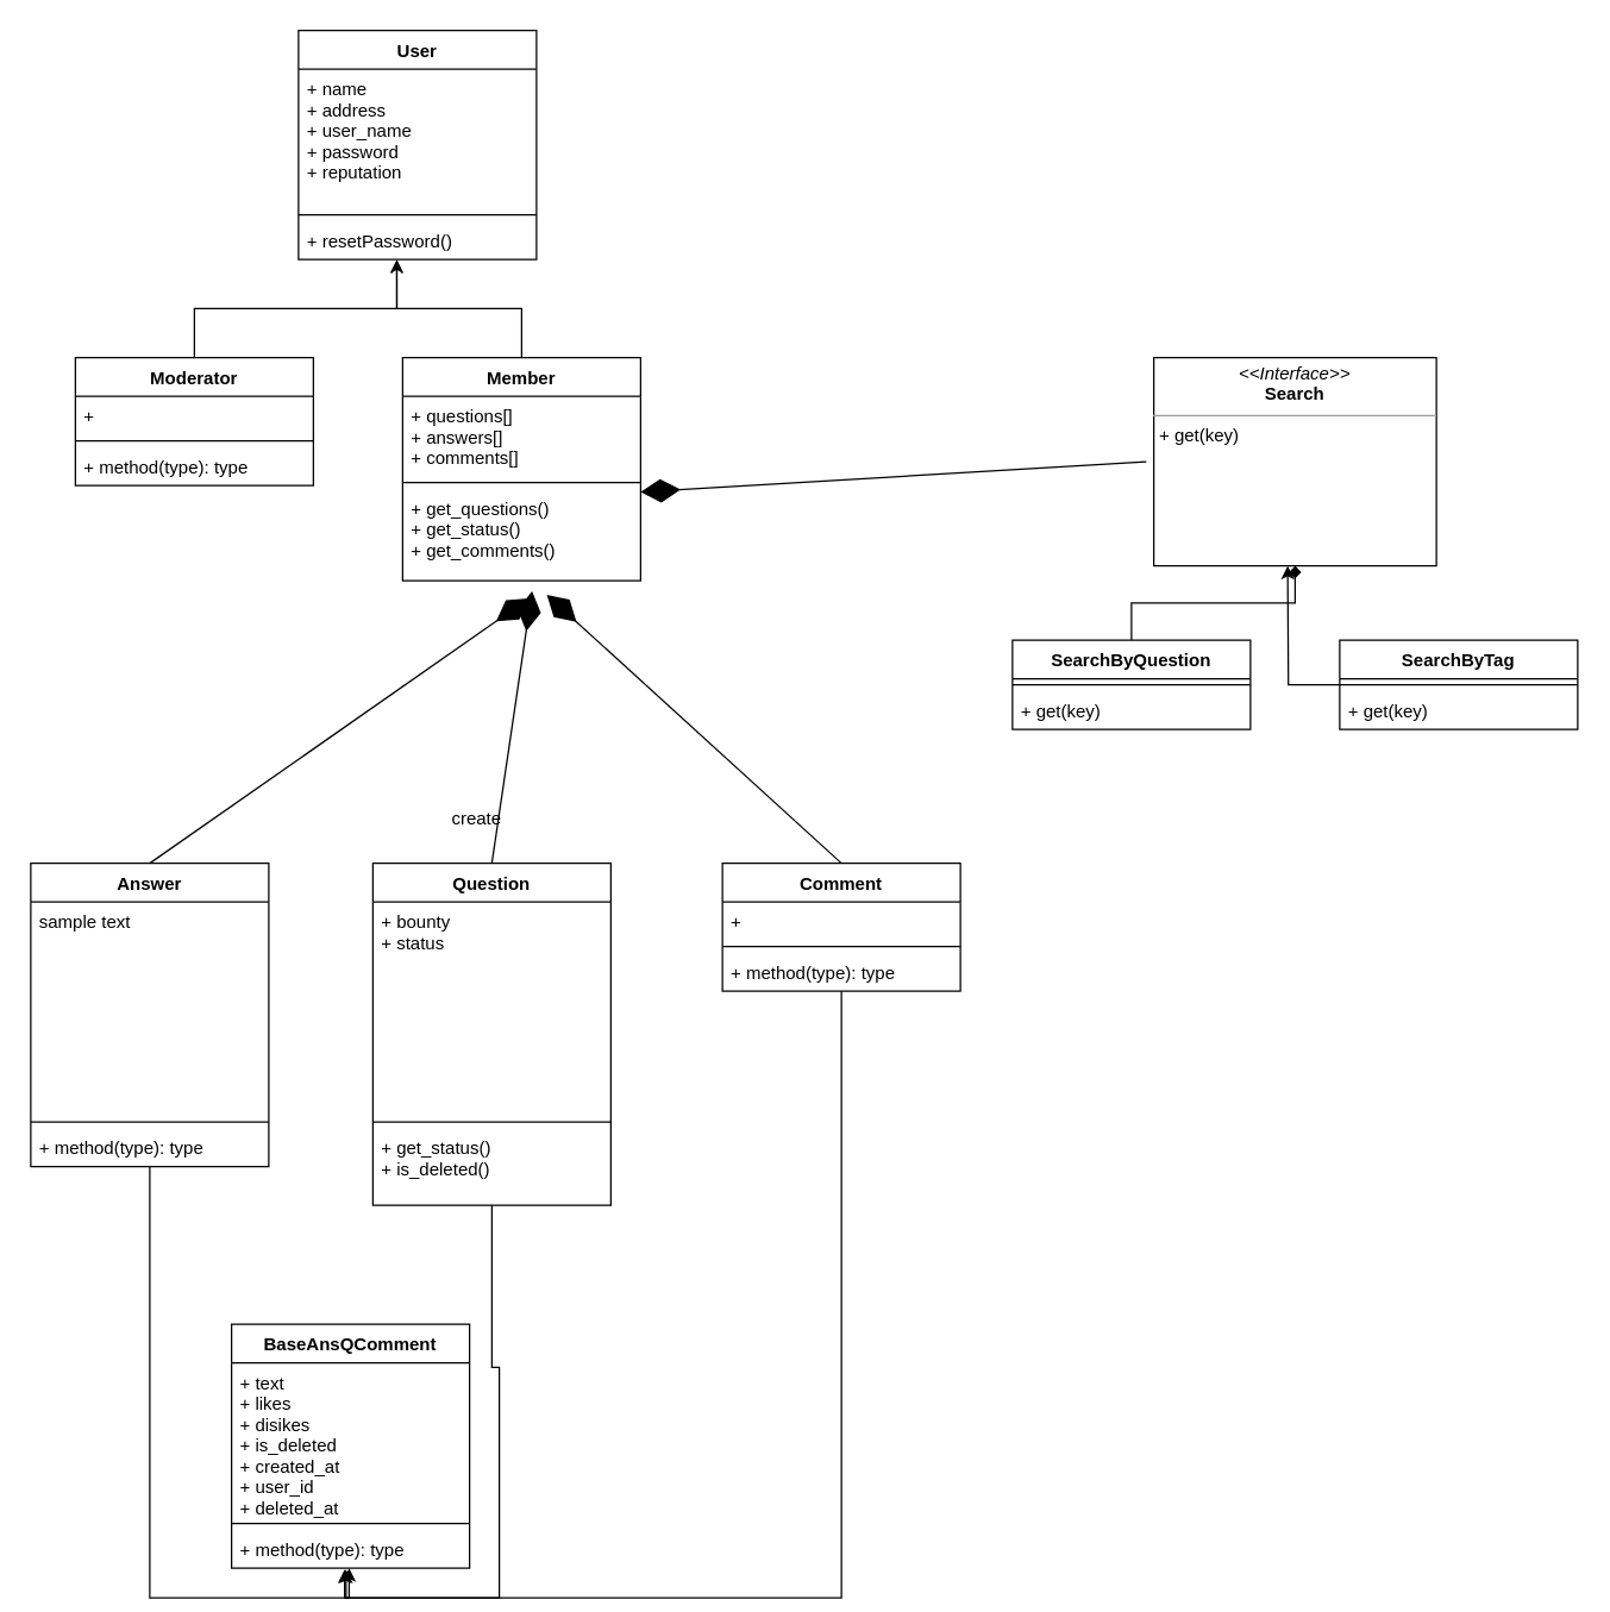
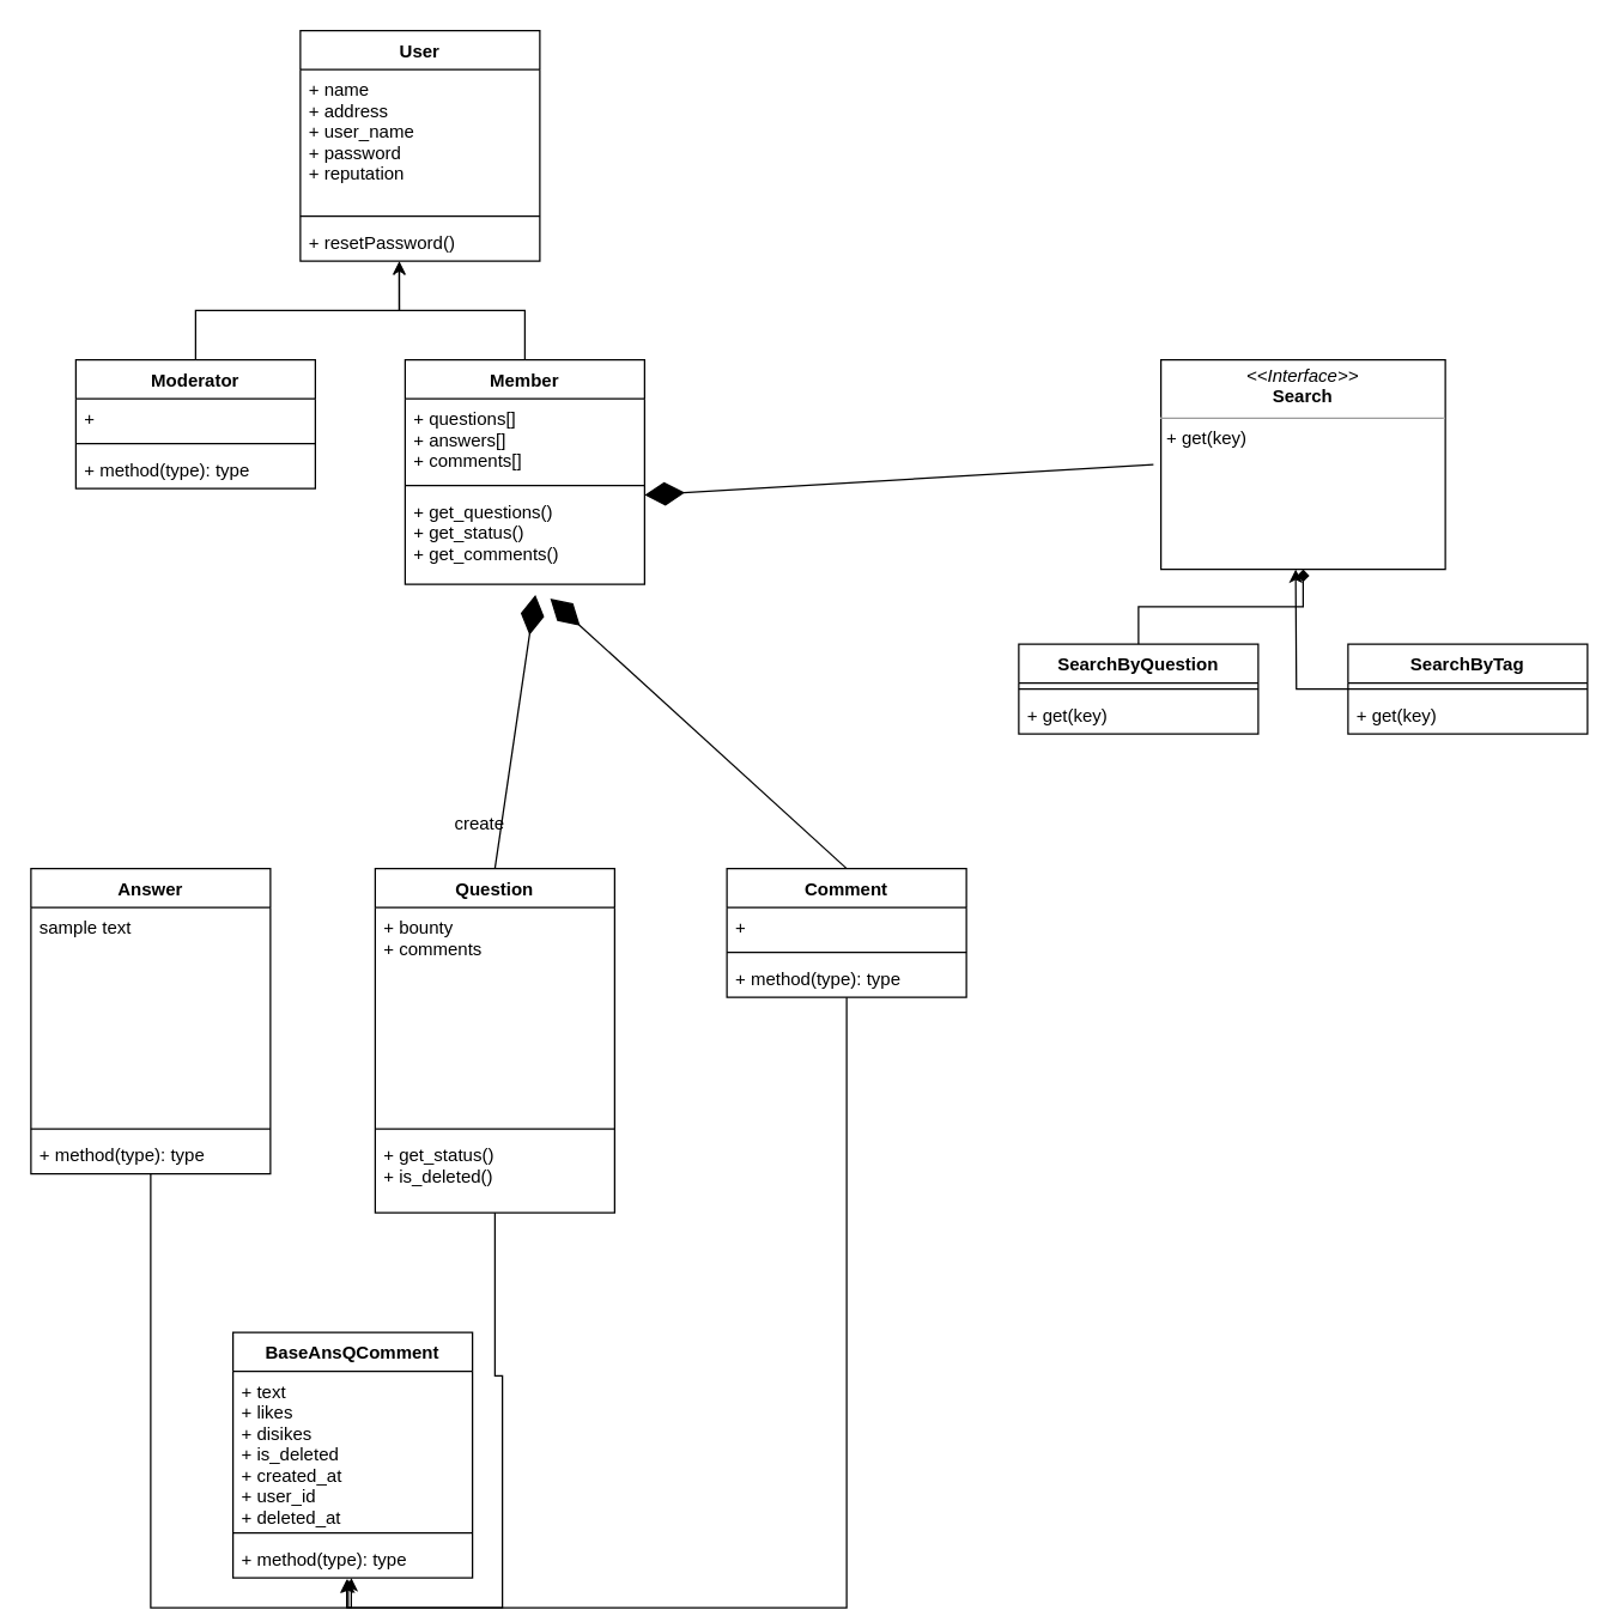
  <mxCell id="0" />
  <mxCell id="1" parent="0" />
  <mxCell id="2" value="&lt;p style=&quot;margin: 0px ; margin-top: 4px ; text-align: center&quot;&gt;&lt;i&gt;&amp;lt;&amp;lt;Interface&amp;gt;&amp;gt;&lt;/i&gt;&lt;br&gt;&lt;b&gt;Search&lt;/b&gt;&lt;/p&gt;&lt;hr size=&quot;1&quot;&gt;&lt;p style=&quot;margin: 0px ; margin-left: 4px&quot;&gt;&lt;/p&gt;&lt;p style=&quot;margin: 0px ; margin-left: 4px&quot;&gt;+ get(key)&lt;/p&gt;" style="verticalAlign=top;align=left;overflow=fill;fontSize=12;fontFamily=Helvetica;html=1;" vertex="1" parent="1"><mxGeometry x="775" y="240" width="190" height="140" as="geometry" /></mxCell>
  <mxCell id="3" value="User" style="swimlane;fontStyle=1;align=center;verticalAlign=top;childLayout=stackLayout;horizontal=1;startSize=26;horizontalStack=0;resizeParent=1;resizeParentMax=0;resizeLast=0;collapsible=1;marginBottom=0;" vertex="1" parent="1"><mxGeometry x="200" y="20" width="160" height="154" as="geometry" /></mxCell>
  <mxCell id="4" value="+ name&#10;+ address&#10;+ user_name&#10;+ password&#10;+ reputation" style="text;strokeColor=none;fillColor=none;align=left;verticalAlign=top;spacingLeft=4;spacingRight=4;overflow=hidden;rotatable=0;points=[[0,0.5],[1,0.5]];portConstraint=eastwest;" vertex="1" parent="3"><mxGeometry y="26" width="160" height="94" as="geometry" /></mxCell>
  <mxCell id="5" value="" style="line;strokeWidth=1;fillColor=none;align=left;verticalAlign=middle;spacingTop=-1;spacingLeft=3;spacingRight=3;rotatable=0;labelPosition=right;points=[];portConstraint=eastwest;" vertex="1" parent="3"><mxGeometry y="120" width="160" height="8" as="geometry" /></mxCell>
  <mxCell id="6" value="+ resetPassword()" style="text;strokeColor=none;fillColor=none;align=left;verticalAlign=top;spacingLeft=4;spacingRight=4;overflow=hidden;rotatable=0;points=[[0,0.5],[1,0.5]];portConstraint=eastwest;" vertex="1" parent="3"><mxGeometry y="128" width="160" height="26" as="geometry" /></mxCell>
  <mxCell id="7" style="edgeStyle=orthogonalEdgeStyle;rounded=0;orthogonalLoop=1;jettySize=auto;html=1;entryX=0.413;entryY=1.038;entryDx=0;entryDy=0;entryPerimeter=0;endArrow=open;" edge="1" parent="1" source="8" target="6"><mxGeometry relative="1" as="geometry" /></mxCell>
  <mxCell id="8" value="Moderator" style="swimlane;fontStyle=1;align=center;verticalAlign=top;childLayout=stackLayout;horizontal=1;startSize=26;horizontalStack=0;resizeParent=1;resizeParentMax=0;resizeLast=0;collapsible=1;marginBottom=0;" vertex="1" parent="1"><mxGeometry x="50" y="240" width="160" height="86" as="geometry" /></mxCell>
  <mxCell id="9" value="+ " style="text;strokeColor=none;fillColor=none;align=left;verticalAlign=top;spacingLeft=4;spacingRight=4;overflow=hidden;rotatable=0;points=[[0,0.5],[1,0.5]];portConstraint=eastwest;" vertex="1" parent="8"><mxGeometry y="26" width="160" height="26" as="geometry" /></mxCell>
  <mxCell id="10" value="" style="line;strokeWidth=1;fillColor=none;align=left;verticalAlign=middle;spacingTop=-1;spacingLeft=3;spacingRight=3;rotatable=0;labelPosition=right;points=[];portConstraint=eastwest;" vertex="1" parent="8"><mxGeometry y="52" width="160" height="8" as="geometry" /></mxCell>
  <mxCell id="11" value="+ method(type): type" style="text;strokeColor=none;fillColor=none;align=left;verticalAlign=top;spacingLeft=4;spacingRight=4;overflow=hidden;rotatable=0;points=[[0,0.5],[1,0.5]];portConstraint=eastwest;" vertex="1" parent="8"><mxGeometry y="60" width="160" height="26" as="geometry" /></mxCell>
  <mxCell id="12" style="edgeStyle=orthogonalEdgeStyle;rounded=0;orthogonalLoop=1;jettySize=auto;html=1;entryX=0.413;entryY=1;entryDx=0;entryDy=0;entryPerimeter=0;" edge="1" parent="1" source="13" target="6"><mxGeometry relative="1" as="geometry" /></mxCell>
  <mxCell id="13" value="Member" style="swimlane;fontStyle=1;align=center;verticalAlign=top;childLayout=stackLayout;horizontal=1;startSize=26;horizontalStack=0;resizeParent=1;resizeParentMax=0;resizeLast=0;collapsible=1;marginBottom=0;" vertex="1" parent="1"><mxGeometry x="270" y="240" width="160" height="150" as="geometry" /></mxCell>
  <mxCell id="14" value="+ questions[]&#10;+ answers[]&#10;+ comments[]&#10;" style="text;strokeColor=none;fillColor=none;align=left;verticalAlign=top;spacingLeft=4;spacingRight=4;overflow=hidden;rotatable=0;points=[[0,0.5],[1,0.5]];portConstraint=eastwest;" vertex="1" parent="13"><mxGeometry y="26" width="160" height="54" as="geometry" /></mxCell>
  <mxCell id="15" value="" style="line;strokeWidth=1;fillColor=none;align=left;verticalAlign=middle;spacingTop=-1;spacingLeft=3;spacingRight=3;rotatable=0;labelPosition=right;points=[];portConstraint=eastwest;" vertex="1" parent="13"><mxGeometry y="80" width="160" height="8" as="geometry" /></mxCell>
  <mxCell id="16" value="+ get_questions()&#10;+ get_status()&#10;+ get_comments()" style="text;strokeColor=none;fillColor=none;align=left;verticalAlign=top;spacingLeft=4;spacingRight=4;overflow=hidden;rotatable=0;points=[[0,0.5],[1,0.5]];portConstraint=eastwest;" vertex="1" parent="13"><mxGeometry y="88" width="160" height="62" as="geometry" /></mxCell>
  <mxCell id="17" style="edgeStyle=orthogonalEdgeStyle;rounded=0;orthogonalLoop=1;jettySize=auto;html=1;entryX=0.5;entryY=1;entryDx=0;entryDy=0;endArrow=diamond;" edge="1" parent="1" source="19" target="2"><mxGeometry relative="1" as="geometry" /></mxCell>
  <mxCell id="18" style="edgeStyle=orthogonalEdgeStyle;rounded=0;orthogonalLoop=1;jettySize=auto;html=1;" edge="1" parent="1" source="22"><mxGeometry relative="1" as="geometry"><mxPoint x="865" y="380" as="targetPoint" /></mxGeometry></mxCell>
  <mxCell id="19" value="SearchByQuestion" style="swimlane;fontStyle=1;align=center;verticalAlign=top;childLayout=stackLayout;horizontal=1;startSize=26;horizontalStack=0;resizeParent=1;resizeParentMax=0;resizeLast=0;collapsible=1;marginBottom=0;" vertex="1" parent="1"><mxGeometry x="680" y="430" width="160" height="60" as="geometry" /></mxCell>
  <mxCell id="20" value="" style="line;strokeWidth=1;fillColor=none;align=left;verticalAlign=middle;spacingTop=-1;spacingLeft=3;spacingRight=3;rotatable=0;labelPosition=right;points=[];portConstraint=eastwest;" vertex="1" parent="19"><mxGeometry y="26" width="160" height="8" as="geometry" /></mxCell>
  <mxCell id="21" value="+ get(key)" style="text;strokeColor=none;fillColor=none;align=left;verticalAlign=top;spacingLeft=4;spacingRight=4;overflow=hidden;rotatable=0;points=[[0,0.5],[1,0.5]];portConstraint=eastwest;" vertex="1" parent="19"><mxGeometry y="34" width="160" height="26" as="geometry" /></mxCell>
  <mxCell id="22" value="SearchByTag" style="swimlane;fontStyle=1;align=center;verticalAlign=top;childLayout=stackLayout;horizontal=1;startSize=26;horizontalStack=0;resizeParent=1;resizeParentMax=0;resizeLast=0;collapsible=1;marginBottom=0;" vertex="1" parent="1"><mxGeometry x="900" y="430" width="160" height="60" as="geometry" /></mxCell>
  <mxCell id="23" value="" style="line;strokeWidth=1;fillColor=none;align=left;verticalAlign=middle;spacingTop=-1;spacingLeft=3;spacingRight=3;rotatable=0;labelPosition=right;points=[];portConstraint=eastwest;" vertex="1" parent="22"><mxGeometry y="26" width="160" height="8" as="geometry" /></mxCell>
  <mxCell id="24" value="+ get(key)" style="text;strokeColor=none;fillColor=none;align=left;verticalAlign=top;spacingLeft=4;spacingRight=4;overflow=hidden;rotatable=0;points=[[0,0.5],[1,0.5]];portConstraint=eastwest;" vertex="1" parent="22"><mxGeometry y="34" width="160" height="26" as="geometry" /></mxCell>
  <mxCell id="25" value="" style="endArrow=diamondThin;endFill=1;endSize=24;html=1;entryX=1;entryY=1.192;entryDx=0;entryDy=0;entryPerimeter=0;" edge="1" parent="1" target="14"><mxGeometry width="160" relative="1" as="geometry"><mxPoint x="770" y="310" as="sourcePoint" /><mxPoint x="680" y="300" as="targetPoint" /></mxGeometry></mxCell>
  <mxCell id="26" value="create" style="text;html=1;strokeColor=none;fillColor=none;align=center;verticalAlign=middle;whiteSpace=wrap;rounded=0;" vertex="1" parent="1"><mxGeometry x="300" y="540" width="40" height="20" as="geometry" /></mxCell>
  <mxCell id="27" style="edgeStyle=orthogonalEdgeStyle;rounded=0;orthogonalLoop=1;jettySize=auto;html=1;entryX=0.481;entryY=1.038;entryDx=0;entryDy=0;entryPerimeter=0;" edge="1" parent="1" source="30" target="45"><mxGeometry relative="1" as="geometry" /></mxCell>
  <mxCell id="28" style="edgeStyle=orthogonalEdgeStyle;rounded=0;orthogonalLoop=1;jettySize=auto;html=1;entryX=0.494;entryY=1;entryDx=0;entryDy=0;entryPerimeter=0;" edge="1" parent="1" source="34" target="45"><mxGeometry relative="1" as="geometry" /></mxCell>
  <mxCell id="29" style="edgeStyle=orthogonalEdgeStyle;rounded=0;orthogonalLoop=1;jettySize=auto;html=1;entryX=0.475;entryY=1.038;entryDx=0;entryDy=0;entryPerimeter=0;" edge="1" parent="1" source="38" target="45"><mxGeometry relative="1" as="geometry" /></mxCell>
  <mxCell id="30" value="Question" style="swimlane;fontStyle=1;align=center;verticalAlign=top;childLayout=stackLayout;horizontal=1;startSize=26;horizontalStack=0;resizeParent=1;resizeParentMax=0;resizeLast=0;collapsible=1;marginBottom=0;" vertex="1" parent="1"><mxGeometry x="250" y="580" width="160" height="230" as="geometry" /></mxCell>
- <mxCell id="31" value="+ bounty&#10;+ status&#10;" style="text;strokeColor=none;fillColor=none;align=left;verticalAlign=top;spacingLeft=4;spacingRight=4;overflow=hidden;rotatable=0;points=[[0,0.5],[1,0.5]];portConstraint=eastwest;" vertex="1" parent="30"><mxGeometry y="26" width="160" height="144" as="geometry" /></mxCell>
+ <mxCell id="31" value="+ bounty&#10;+ comments&#10;" style="text;strokeColor=none;fillColor=none;align=left;verticalAlign=top;spacingLeft=4;spacingRight=4;overflow=hidden;rotatable=0;points=[[0,0.5],[1,0.5]];portConstraint=eastwest;" vertex="1" parent="30"><mxGeometry y="26" width="160" height="144" as="geometry" /></mxCell>
  <mxCell id="32" value="" style="line;strokeWidth=1;fillColor=none;align=left;verticalAlign=middle;spacingTop=-1;spacingLeft=3;spacingRight=3;rotatable=0;labelPosition=right;points=[];portConstraint=eastwest;" vertex="1" parent="30"><mxGeometry y="170" width="160" height="8" as="geometry" /></mxCell>
  <mxCell id="33" value="+ get_status()&#10;+ is_deleted()" style="text;strokeColor=none;fillColor=none;align=left;verticalAlign=top;spacingLeft=4;spacingRight=4;overflow=hidden;rotatable=0;points=[[0,0.5],[1,0.5]];portConstraint=eastwest;" vertex="1" parent="30"><mxGeometry y="178" width="160" height="52" as="geometry" /></mxCell>
  <mxCell id="34" value="Answer" style="swimlane;fontStyle=1;align=center;verticalAlign=top;childLayout=stackLayout;horizontal=1;startSize=26;horizontalStack=0;resizeParent=1;resizeParentMax=0;resizeLast=0;collapsible=1;marginBottom=0;" vertex="1" parent="1"><mxGeometry x="20" y="580" width="160" height="204" as="geometry" /></mxCell>
  <mxCell id="35" value="sample text" style="text;strokeColor=none;fillColor=none;align=left;verticalAlign=top;spacingLeft=4;spacingRight=4;overflow=hidden;rotatable=0;points=[[0,0.5],[1,0.5]];portConstraint=eastwest;" vertex="1" parent="34"><mxGeometry y="26" width="160" height="144" as="geometry" /></mxCell>
  <mxCell id="36" value="" style="line;strokeWidth=1;fillColor=none;align=left;verticalAlign=middle;spacingTop=-1;spacingLeft=3;spacingRight=3;rotatable=0;labelPosition=right;points=[];portConstraint=eastwest;" vertex="1" parent="34"><mxGeometry y="170" width="160" height="8" as="geometry" /></mxCell>
  <mxCell id="37" value="+ method(type): type" style="text;strokeColor=none;fillColor=none;align=left;verticalAlign=top;spacingLeft=4;spacingRight=4;overflow=hidden;rotatable=0;points=[[0,0.5],[1,0.5]];portConstraint=eastwest;" vertex="1" parent="34"><mxGeometry y="178" width="160" height="26" as="geometry" /></mxCell>
  <mxCell id="38" value="Comment" style="swimlane;fontStyle=1;align=center;verticalAlign=top;childLayout=stackLayout;horizontal=1;startSize=26;horizontalStack=0;resizeParent=1;resizeParentMax=0;resizeLast=0;collapsible=1;marginBottom=0;" vertex="1" parent="1"><mxGeometry x="485" y="580" width="160" height="86" as="geometry" /></mxCell>
  <mxCell id="39" value="+ " style="text;strokeColor=none;fillColor=none;align=left;verticalAlign=top;spacingLeft=4;spacingRight=4;overflow=hidden;rotatable=0;points=[[0,0.5],[1,0.5]];portConstraint=eastwest;" vertex="1" parent="38"><mxGeometry y="26" width="160" height="26" as="geometry" /></mxCell>
  <mxCell id="40" value="" style="line;strokeWidth=1;fillColor=none;align=left;verticalAlign=middle;spacingTop=-1;spacingLeft=3;spacingRight=3;rotatable=0;labelPosition=right;points=[];portConstraint=eastwest;" vertex="1" parent="38"><mxGeometry y="52" width="160" height="8" as="geometry" /></mxCell>
  <mxCell id="41" value="+ method(type): type" style="text;strokeColor=none;fillColor=none;align=left;verticalAlign=top;spacingLeft=4;spacingRight=4;overflow=hidden;rotatable=0;points=[[0,0.5],[1,0.5]];portConstraint=eastwest;" vertex="1" parent="38"><mxGeometry y="60" width="160" height="26" as="geometry" /></mxCell>
  <mxCell id="42" value="BaseAnsQComment" style="swimlane;fontStyle=1;align=center;verticalAlign=top;childLayout=stackLayout;horizontal=1;startSize=26;horizontalStack=0;resizeParent=1;resizeParentMax=0;resizeLast=0;collapsible=1;marginBottom=0;" vertex="1" parent="1"><mxGeometry x="155" y="890" width="160" height="164" as="geometry" /></mxCell>
  <mxCell id="43" value="+ text&#10;+ likes&#10;+ disikes&#10;+ is_deleted&#10;+ created_at&#10;+ user_id&#10;+ deleted_at" style="text;strokeColor=none;fillColor=none;align=left;verticalAlign=top;spacingLeft=4;spacingRight=4;overflow=hidden;rotatable=0;points=[[0,0.5],[1,0.5]];portConstraint=eastwest;" vertex="1" parent="42"><mxGeometry y="26" width="160" height="104" as="geometry" /></mxCell>
  <mxCell id="44" value="" style="line;strokeWidth=1;fillColor=none;align=left;verticalAlign=middle;spacingTop=-1;spacingLeft=3;spacingRight=3;rotatable=0;labelPosition=right;points=[];portConstraint=eastwest;" vertex="1" parent="42"><mxGeometry y="130" width="160" height="8" as="geometry" /></mxCell>
  <mxCell id="45" value="+ method(type): type" style="text;strokeColor=none;fillColor=none;align=left;verticalAlign=top;spacingLeft=4;spacingRight=4;overflow=hidden;rotatable=0;points=[[0,0.5],[1,0.5]];portConstraint=eastwest;" vertex="1" parent="42"><mxGeometry y="138" width="160" height="26" as="geometry" /></mxCell>
- <mxCell id="46" value="" style="endArrow=diamondThin;endFill=1;endSize=24;html=1;entryX=0.531;entryY=1.192;entryDx=0;entryDy=0;entryPerimeter=0;exitX=0.5;exitY=0;exitDx=0;exitDy=0;" edge="1" parent="1" source="34" target="16"><mxGeometry width="160" relative="1" as="geometry"><mxPoint x="210" y="380" as="sourcePoint" /><mxPoint x="370" y="380" as="targetPoint" /></mxGeometry></mxCell>
  <mxCell id="47" value="" style="endArrow=diamondThin;endFill=1;endSize=24;html=1;exitX=0.5;exitY=0;exitDx=0;exitDy=0;entryX=0.544;entryY=1.115;entryDx=0;entryDy=0;entryPerimeter=0;" edge="1" parent="1" source="30" target="16"><mxGeometry width="160" relative="1" as="geometry"><mxPoint x="280" y="470" as="sourcePoint" /><mxPoint x="420" y="420" as="targetPoint" /></mxGeometry></mxCell>
  <mxCell id="48" value="" style="endArrow=diamondThin;endFill=1;endSize=24;html=1;exitX=0.5;exitY=0;exitDx=0;exitDy=0;entryX=0.606;entryY=1.154;entryDx=0;entryDy=0;entryPerimeter=0;" edge="1" parent="1" source="38" target="16"><mxGeometry width="160" relative="1" as="geometry"><mxPoint x="230" y="400" as="sourcePoint" /><mxPoint x="380" y="370" as="targetPoint" /></mxGeometry></mxCell>
